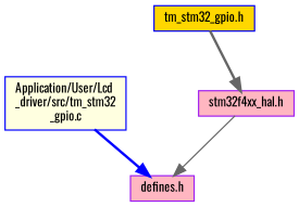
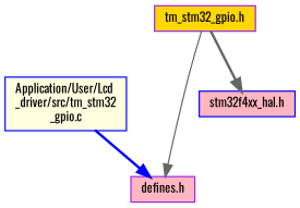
  digraph {
    fontname=Oswald
    node [color=blue fillcolor=lightpink fontname=Oswald fontsize=10 shape=record style=filled]
    edge [color=gray40 fontname=Oswald fontsize=10 labelfontname=Helvetica labelfontsize=10 style=bold]
    n1 [fillcolor=lightyellow fontcolor=black height=0.2 label="Application/User/Lcd\l_driver/src/tm_stm32\l_gpio.c" width=0.4]
    n2 [color=purple height=0.2 label="defines.h" width=0.4]
-   n3 [fillcolor=gold height=0.2 label="tm_stm32_gpio.h" width=0.4]
-   n4 [color=purple height=0.2 label="stm32f4xx_hal.h" width=0.4]
+   n3 [color=purple fillcolor=gold height=0.2 label="tm_stm32_gpio.h" width=0.4]
+   n4 [height=0.2 label="stm32f4xx_hal.h" width=0.4]
    n1 -> n2 [color=blue]
-   n4 -> n2 [style=solid]
+   n3 -> n2 [style=solid]
    n3 -> n4
  }
